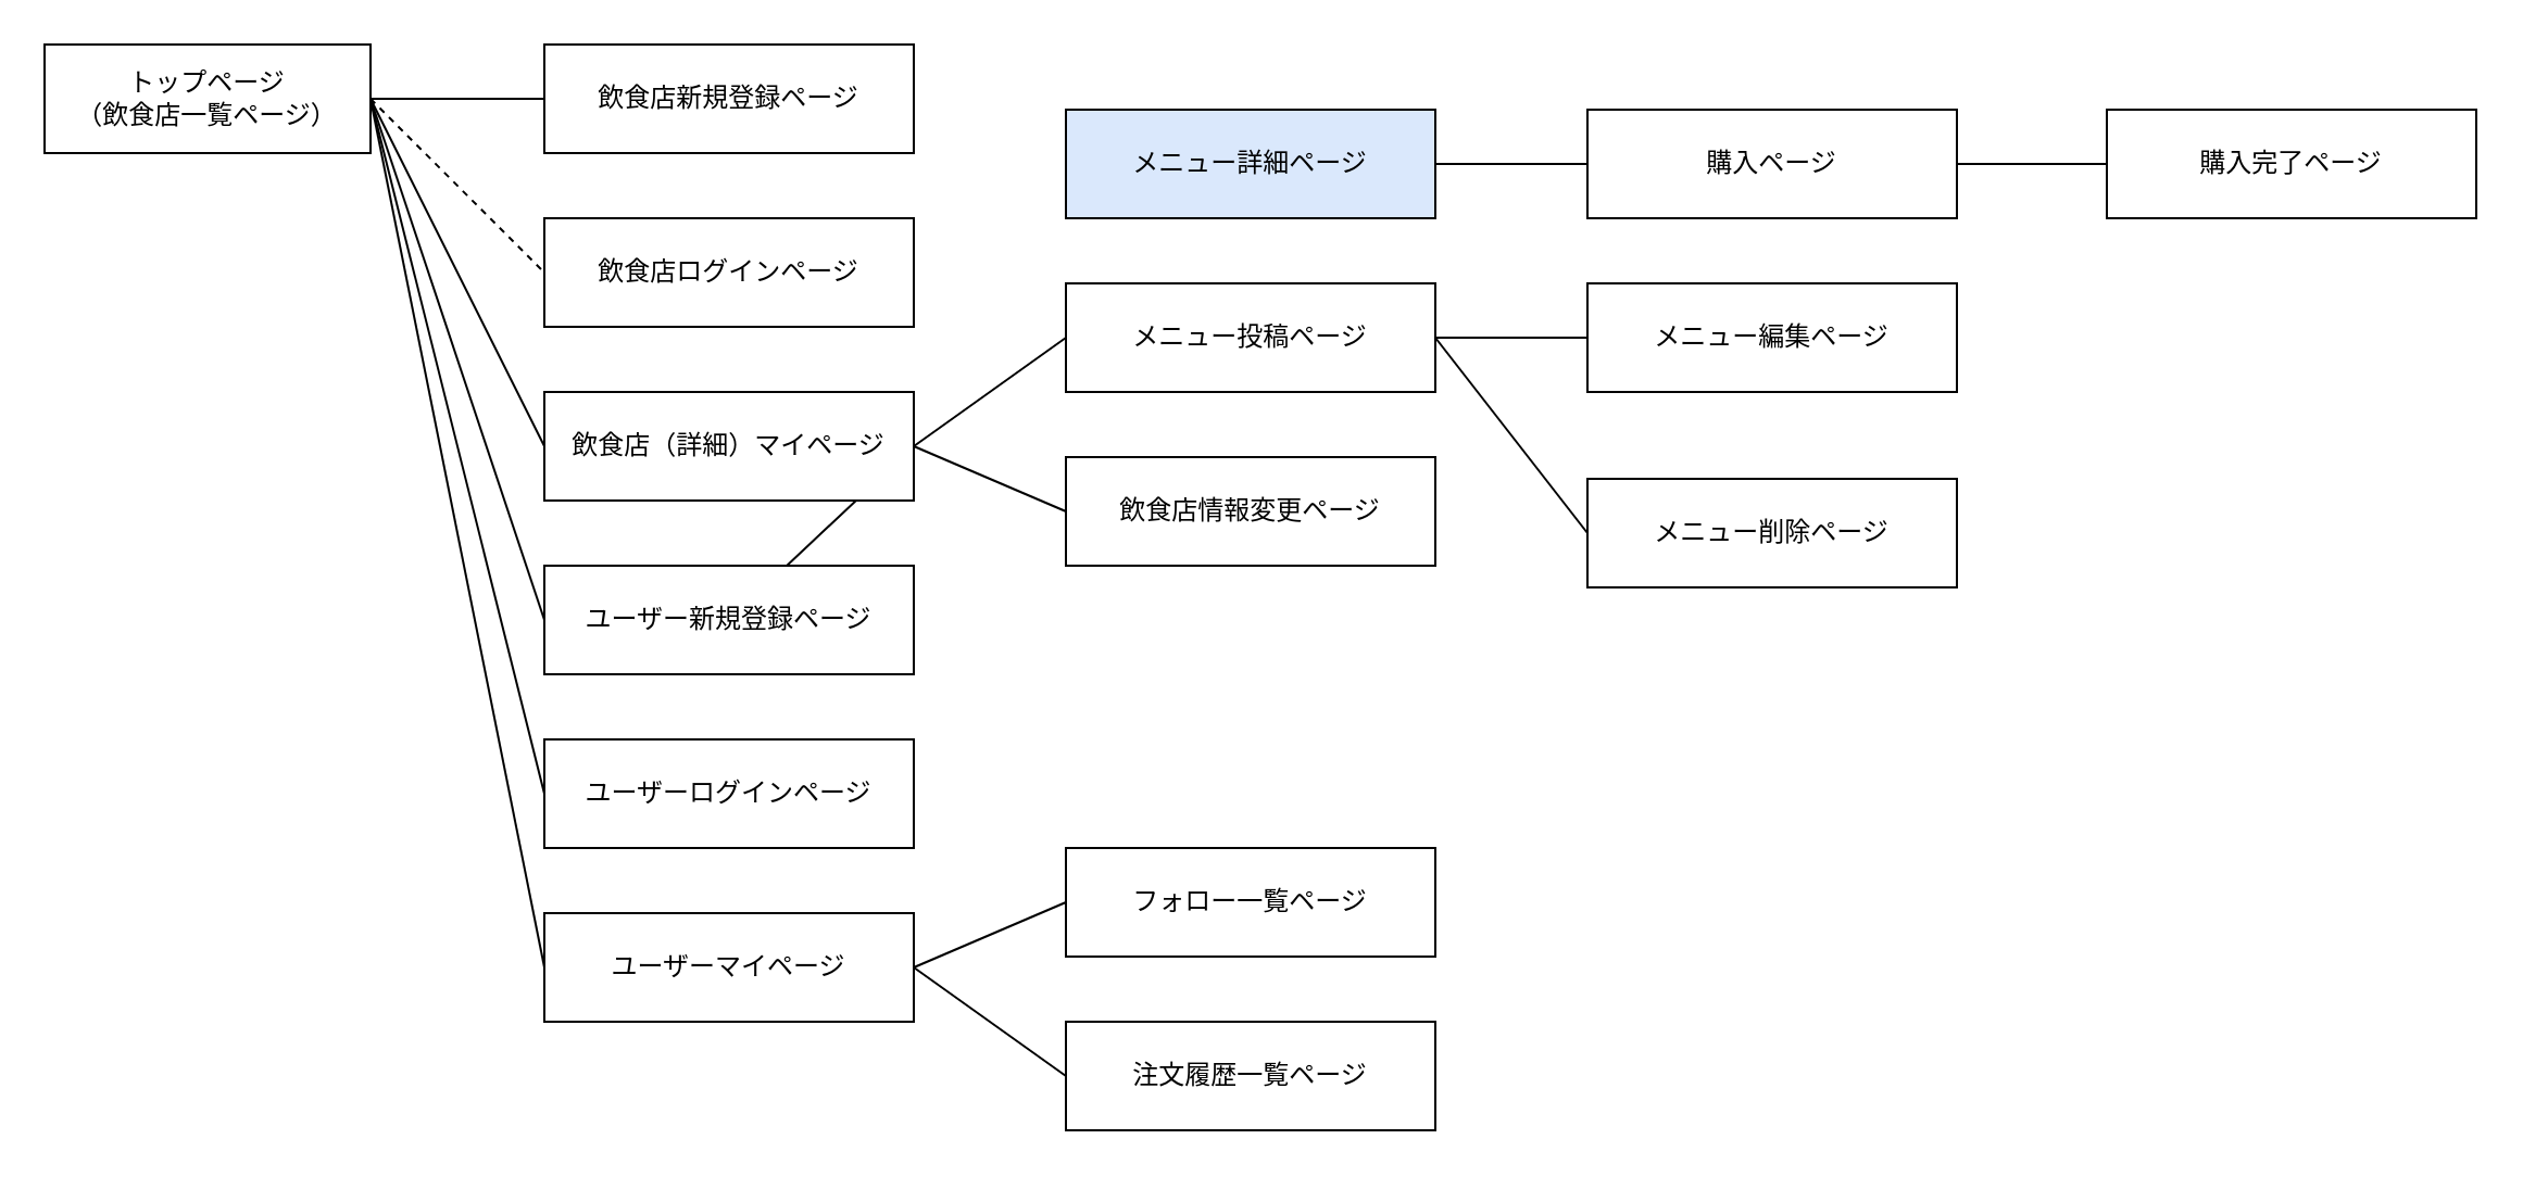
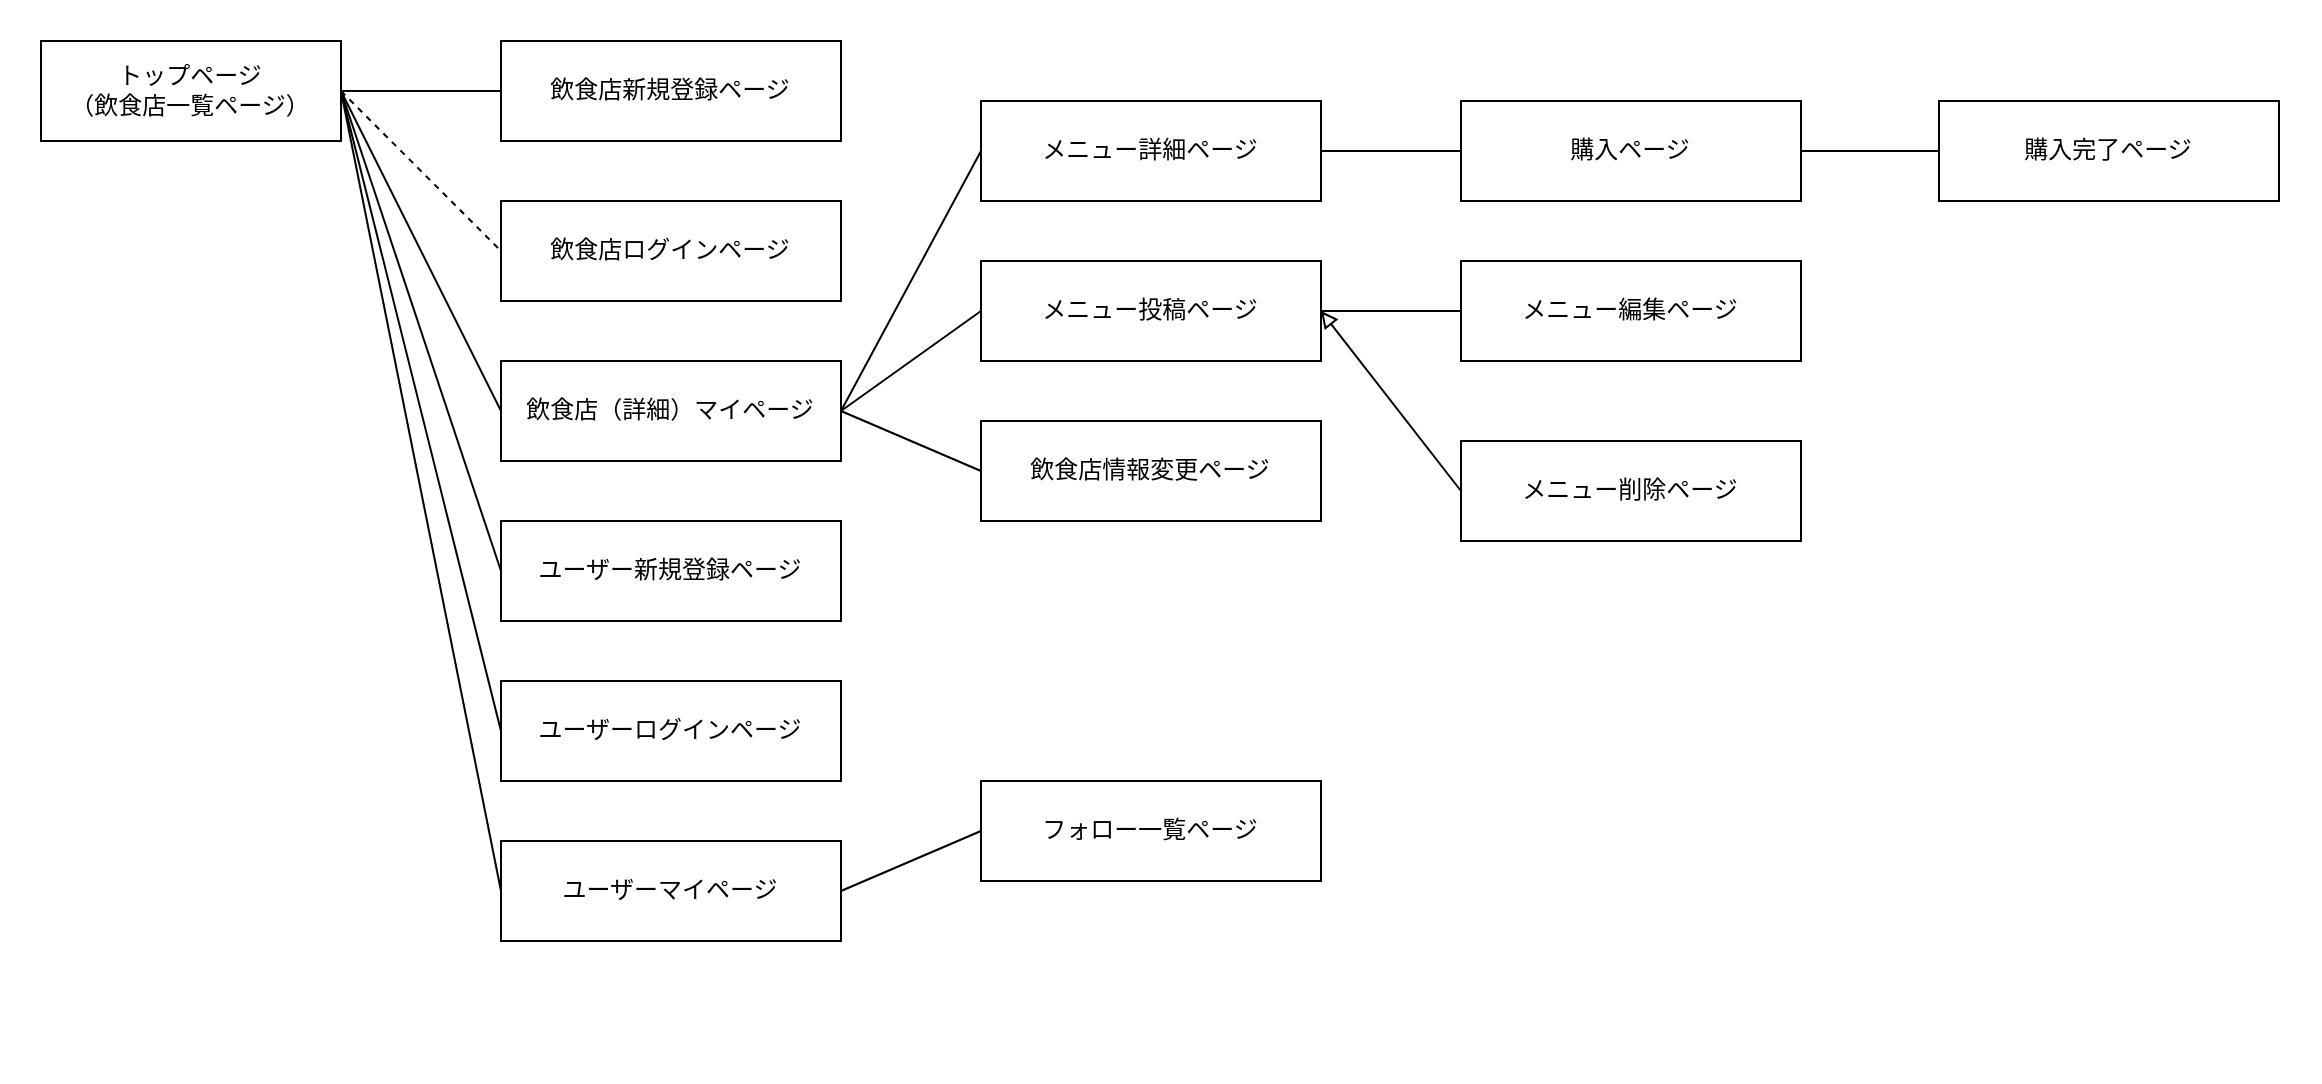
  <mxCell id="0" />
  <mxCell id="1" parent="0" />
  <mxCell id="2" style="edgeStyle=none;html=1;exitX=1;exitY=0.5;exitDx=0;exitDy=0;entryX=0;entryY=0.5;entryDx=0;entryDy=0;endArrow=none;endFill=0;" parent="1" source="8" target="9" edge="1"><mxGeometry relative="1" as="geometry"><Array as="points"><mxPoint x="210" y="45" /></Array></mxGeometry></mxCell>
  <mxCell id="3" style="edgeStyle=none;html=1;exitX=1;exitY=0.5;exitDx=0;exitDy=0;entryX=0;entryY=0.5;entryDx=0;entryDy=0;endArrow=none;endFill=0;dashed=1;" parent="1" source="8" target="10" edge="1"><mxGeometry relative="1" as="geometry" /></mxCell>
  <mxCell id="4" style="edgeStyle=none;html=1;exitX=1;exitY=0.5;exitDx=0;exitDy=0;entryX=0;entryY=0.5;entryDx=0;entryDy=0;endArrow=none;endFill=0;" parent="1" source="8" target="14" edge="1"><mxGeometry relative="1" as="geometry" /></mxCell>
  <mxCell id="5" style="edgeStyle=none;html=1;exitX=1;exitY=0.5;exitDx=0;exitDy=0;entryX=0;entryY=0.5;entryDx=0;entryDy=0;startArrow=none;startFill=0;endArrow=none;endFill=0;" parent="1" source="8" target="16" edge="1"><mxGeometry relative="1" as="geometry" /></mxCell>
  <mxCell id="6" style="edgeStyle=none;html=1;exitX=1;exitY=0.5;exitDx=0;exitDy=0;entryX=0;entryY=0.5;entryDx=0;entryDy=0;endArrow=none;endFill=0;" parent="1" source="8" target="19" edge="1"><mxGeometry relative="1" as="geometry" /></mxCell>
  <mxCell id="7" style="edgeStyle=none;html=1;exitX=1;exitY=0.5;exitDx=0;exitDy=0;entryX=0;entryY=0.5;entryDx=0;entryDy=0;endArrow=none;endFill=0;" parent="1" source="8" target="15" edge="1"><mxGeometry relative="1" as="geometry" /></mxCell>
  <mxCell id="8" value="トップページ&lt;br&gt;（飲食店一覧ページ）" style="rounded=0;whiteSpace=wrap;html=1;" parent="1" vertex="1"><mxGeometry x="20" y="20" width="150" height="50" as="geometry" /></mxCell>
  <mxCell id="9" value="飲食店新規登録ページ" style="rounded=0;whiteSpace=wrap;html=1;" parent="1" vertex="1"><mxGeometry x="250" y="20" width="170" height="50" as="geometry" /></mxCell>
  <mxCell id="10" value="飲食店ログインページ" style="rounded=0;whiteSpace=wrap;html=1;" parent="1" vertex="1"><mxGeometry x="250" y="100" width="170" height="50" as="geometry" /></mxCell>
- <mxCell id="11" style="edgeStyle=none;html=1;exitX=1;exitY=0.5;exitDx=0;exitDy=0;endArrow=none;endFill=0;" parent="1" source="14" target="15" edge="1"><mxGeometry relative="1" as="geometry" /></mxCell>
+ <mxCell id="11" style="edgeStyle=none;html=1;exitX=1;exitY=0.5;exitDx=0;exitDy=0;entryX=0;entryY=0.5;entryDx=0;entryDy=0;endArrow=none;endFill=0;" parent="1" source="14" target="23" edge="1"><mxGeometry relative="1" as="geometry" /></mxCell>
  <mxCell id="12" style="edgeStyle=none;html=1;exitX=1;exitY=0.5;exitDx=0;exitDy=0;entryX=1;entryY=0.5;entryDx=0;entryDy=0;endArrow=none;endFill=0;" parent="1" source="14" target="21" edge="1"><mxGeometry relative="1" as="geometry" /></mxCell>
  <mxCell id="13" style="edgeStyle=none;html=1;exitX=1;exitY=0.5;exitDx=0;exitDy=0;entryX=1;entryY=0.5;entryDx=0;entryDy=0;startArrow=none;startFill=0;endArrow=none;endFill=0;" parent="1" source="14" target="30" edge="1"><mxGeometry relative="1" as="geometry" /></mxCell>
  <mxCell id="14" value="飲食店（詳細）マイページ" style="rounded=0;whiteSpace=wrap;html=1;" parent="1" vertex="1"><mxGeometry x="250" y="180" width="170" height="50" as="geometry" /></mxCell>
  <mxCell id="15" value="ユーザー新規登録ページ" style="rounded=0;whiteSpace=wrap;html=1;" parent="1" vertex="1"><mxGeometry x="250" y="260" width="170" height="50" as="geometry" /></mxCell>
  <mxCell id="16" value="ユーザーログインページ" style="rounded=0;whiteSpace=wrap;html=1;" parent="1" vertex="1"><mxGeometry x="250" y="340" width="170" height="50" as="geometry" /></mxCell>
  <mxCell id="17" style="edgeStyle=none;html=1;exitX=1;exitY=0.5;exitDx=0;exitDy=0;entryX=1;entryY=0.5;entryDx=0;entryDy=0;startArrow=none;startFill=0;endArrow=none;endFill=0;" parent="1" source="19" target="31" edge="1"><mxGeometry relative="1" as="geometry" /></mxCell>
- <mxCell id="18" style="edgeStyle=none;html=1;exitX=1;exitY=0.5;exitDx=0;exitDy=0;entryX=1;entryY=0.5;entryDx=0;entryDy=0;startArrow=none;startFill=0;endArrow=none;endFill=0;" parent="1" source="19" target="32" edge="1"><mxGeometry relative="1" as="geometry" /></mxCell>
  <mxCell id="19" value="ユーザーマイページ" style="rounded=0;whiteSpace=wrap;html=1;" parent="1" vertex="1"><mxGeometry x="250" y="420" width="170" height="50" as="geometry" /></mxCell>
  <mxCell id="20" style="edgeStyle=none;html=1;exitX=1;exitY=0.5;exitDx=0;exitDy=0;entryX=1;entryY=0.5;entryDx=0;entryDy=0;startArrow=none;startFill=0;endArrow=none;endFill=0;" parent="1" source="27" target="27" edge="1"><mxGeometry relative="1" as="geometry"><Array as="points"><mxPoint x="650" y="155" /></Array></mxGeometry></mxCell>
  <mxCell id="21" value="メニュー投稿ページ" style="rounded=0;whiteSpace=wrap;html=1;direction=west;" parent="1" vertex="1"><mxGeometry x="490" y="130" width="170" height="50" as="geometry" /></mxCell>
  <mxCell id="22" style="edgeStyle=none;html=1;exitX=1;exitY=0.5;exitDx=0;exitDy=0;entryX=1;entryY=0.5;entryDx=0;entryDy=0;startArrow=none;startFill=0;endArrow=none;endFill=0;" parent="1" source="23" target="25" edge="1"><mxGeometry relative="1" as="geometry" /></mxCell>
- <mxCell id="23" value="メニュー詳細ページ" style="rounded=0;whiteSpace=wrap;html=1;fillColor=#dae8fc;" parent="1" vertex="1"><mxGeometry x="490" y="50" width="170" height="50" as="geometry" /></mxCell>
+ <mxCell id="23" value="メニュー詳細ページ" style="rounded=0;whiteSpace=wrap;html=1;" parent="1" vertex="1"><mxGeometry x="490" y="50" width="170" height="50" as="geometry" /></mxCell>
  <mxCell id="24" style="edgeStyle=none;html=1;exitX=0;exitY=0.5;exitDx=0;exitDy=0;entryX=1;entryY=0.5;entryDx=0;entryDy=0;startArrow=none;startFill=0;endArrow=none;endFill=0;" parent="1" source="25" target="26" edge="1"><mxGeometry relative="1" as="geometry" /></mxCell>
  <mxCell id="25" value="購入ページ" style="rounded=0;whiteSpace=wrap;html=1;direction=west;" parent="1" vertex="1"><mxGeometry x="730" y="50" width="170" height="50" as="geometry" /></mxCell>
  <mxCell id="26" value="購入完了ページ" style="rounded=0;whiteSpace=wrap;html=1;direction=west;" parent="1" vertex="1"><mxGeometry x="969" y="50" width="170" height="50" as="geometry" /></mxCell>
  <mxCell id="27" value="メニュー編集ページ" style="rounded=0;whiteSpace=wrap;html=1;direction=west;" parent="1" vertex="1"><mxGeometry x="730" y="130" width="170" height="50" as="geometry" /></mxCell>
- <mxCell id="28" style="edgeStyle=none;html=1;exitX=1;exitY=0.5;exitDx=0;exitDy=0;entryX=0;entryY=0.5;entryDx=0;entryDy=0;endArrow=none;endFill=0;" edge="1" parent="1" source="29" target="21"><mxGeometry relative="1" as="geometry" /></mxCell>
+ <mxCell id="28" style="edgeStyle=none;html=1;exitX=1;exitY=0.5;exitDx=0;exitDy=0;entryX=0;entryY=0.5;entryDx=0;entryDy=0;endArrow=block;endFill=0;" edge="1" parent="1" source="29" target="21"><mxGeometry relative="1" as="geometry" /></mxCell>
  <mxCell id="29" value="メニュー削除ページ" style="rounded=0;whiteSpace=wrap;html=1;direction=west;" parent="1" vertex="1"><mxGeometry x="730" y="220" width="170" height="50" as="geometry" /></mxCell>
  <mxCell id="30" value="飲食店情報変更ページ" style="rounded=0;whiteSpace=wrap;html=1;direction=west;" parent="1" vertex="1"><mxGeometry x="490" y="210" width="170" height="50" as="geometry" /></mxCell>
  <mxCell id="31" value="フォロー一覧ページ" style="rounded=0;whiteSpace=wrap;html=1;direction=west;" parent="1" vertex="1"><mxGeometry x="490" y="390" width="170" height="50" as="geometry" /></mxCell>
- <mxCell id="32" value="注文履歴一覧ページ" style="rounded=0;whiteSpace=wrap;html=1;direction=west;" parent="1" vertex="1"><mxGeometry x="490" y="470" width="170" height="50" as="geometry" /></mxCell>
